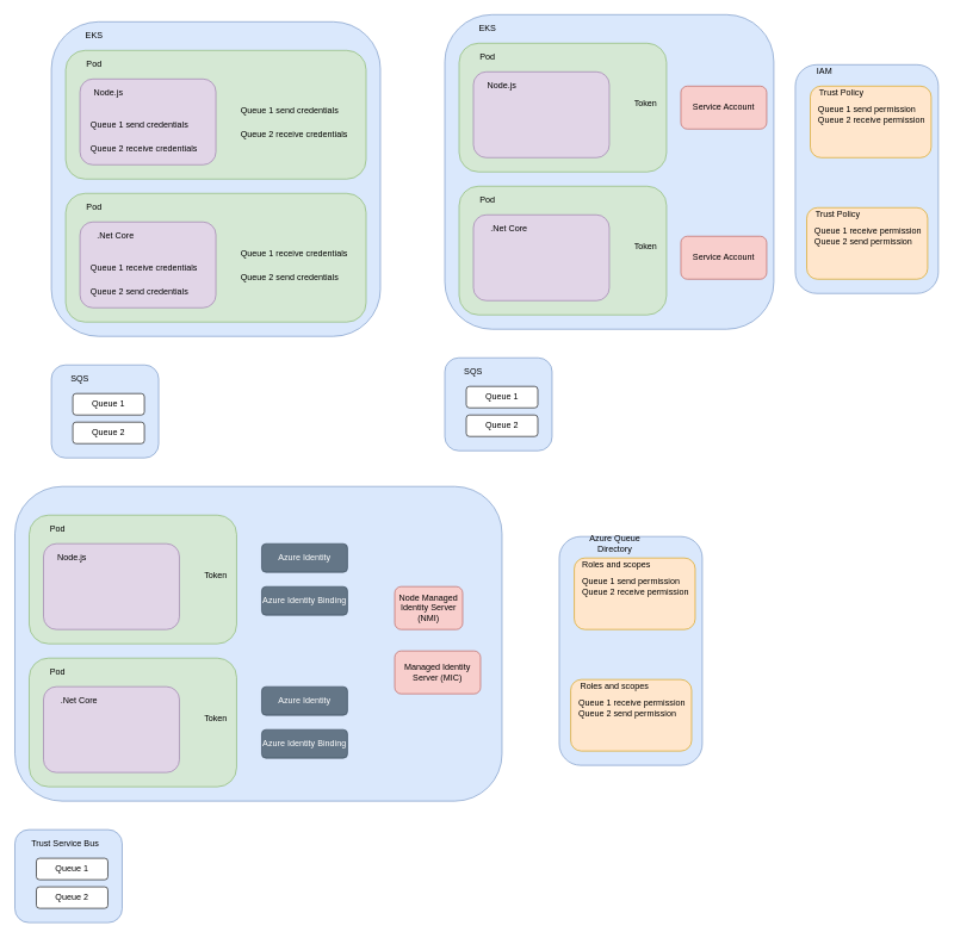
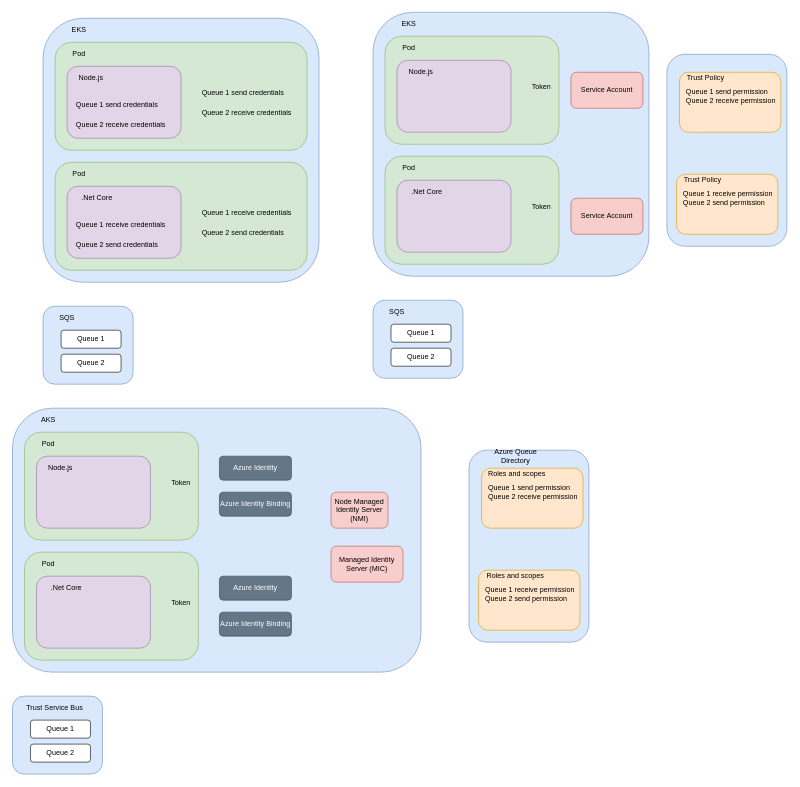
  <mxCell id="0" />
  <mxCell id="1" parent="0" />
  <mxCell id="2" value="" style="rounded=1;whiteSpace=wrap;html=1;fillColor=#dae8fc;strokeColor=#6c8ebf;" vertex="1" parent="1"><mxGeometry x="1111" y="90" width="200" height="320" as="geometry" /></mxCell>
  <mxCell id="3" value="" style="rounded=1;whiteSpace=wrap;html=1;fillColor=#dae8fc;strokeColor=#6c8ebf;" vertex="1" parent="1"><mxGeometry x="71" y="30" width="460" height="440" as="geometry" /></mxCell>
  <mxCell id="4" value="" style="rounded=1;whiteSpace=wrap;html=1;fillColor=#d5e8d4;strokeColor=#82b366;" vertex="1" parent="1"><mxGeometry x="91" y="70" width="420" height="180" as="geometry" /></mxCell>
  <mxCell id="5" value="" style="rounded=1;whiteSpace=wrap;html=1;fillColor=#dae8fc;strokeColor=#6c8ebf;" vertex="1" parent="1"><mxGeometry x="71" y="510" width="150" height="130" as="geometry" /></mxCell>
  <mxCell id="6" value="Pod" style="text;html=1;strokeColor=none;fillColor=none;align=center;verticalAlign=middle;whiteSpace=wrap;rounded=0;" vertex="1" parent="1"><mxGeometry x="111" y="80" width="40" height="20" as="geometry" /></mxCell>
  <mxCell id="7" value="" style="rounded=1;whiteSpace=wrap;html=1;fillColor=#e1d5e7;strokeColor=#9673a6;" vertex="1" parent="1"><mxGeometry x="111" y="110" width="190" height="120" as="geometry" /></mxCell>
  <mxCell id="8" value="&lt;h1&gt;&lt;span style=&quot;font-size: 12px ; font-weight: normal&quot;&gt;Queue 1 send credentials&lt;/span&gt;&lt;br&gt;&lt;/h1&gt;&lt;div&gt;&lt;font style=&quot;font-size: 12px&quot;&gt;Queue 2 receive credentials&lt;/font&gt;&lt;/div&gt;" style="text;html=1;strokeColor=none;fillColor=none;spacing=5;spacingTop=-20;whiteSpace=wrap;overflow=hidden;rounded=0;" vertex="1" parent="1"><mxGeometry x="331" y="130" width="160" height="80" as="geometry" /></mxCell>
  <mxCell id="9" value="&lt;h1&gt;&lt;font style=&quot;font-size: 12px&quot;&gt;&lt;span style=&quot;font-weight: normal&quot;&gt;Queue 1 send credentials&lt;/span&gt;&lt;br&gt;&lt;/font&gt;&lt;/h1&gt;&lt;div&gt;&lt;font style=&quot;font-size: 12px&quot;&gt;Queue 2 receive credentials&lt;/font&gt;&lt;/div&gt;" style="text;html=1;strokeColor=none;fillColor=none;spacing=5;spacingTop=-20;whiteSpace=wrap;overflow=hidden;rounded=0;" vertex="1" parent="1"><mxGeometry x="121" y="150" width="160" height="80" as="geometry" /></mxCell>
  <mxCell id="10" value="Node.js" style="text;html=1;strokeColor=none;fillColor=none;align=center;verticalAlign=middle;whiteSpace=wrap;rounded=0;" vertex="1" parent="1"><mxGeometry x="131" y="120" width="40" height="20" as="geometry" /></mxCell>
  <mxCell id="11" value="Queue 1" style="rounded=1;whiteSpace=wrap;html=1;" vertex="1" parent="1"><mxGeometry x="101" y="550" width="100" height="30" as="geometry" /></mxCell>
  <mxCell id="12" value="Queue 2" style="rounded=1;whiteSpace=wrap;html=1;" vertex="1" parent="1"><mxGeometry x="101" y="590" width="100" height="30" as="geometry" /></mxCell>
  <mxCell id="13" value="SQS" style="text;html=1;strokeColor=none;fillColor=none;align=center;verticalAlign=middle;whiteSpace=wrap;rounded=0;" vertex="1" parent="1"><mxGeometry x="91" y="520" width="40" height="20" as="geometry" /></mxCell>
  <mxCell id="14" value="" style="rounded=1;whiteSpace=wrap;html=1;fillColor=#d5e8d4;strokeColor=#82b366;" vertex="1" parent="1"><mxGeometry x="91" y="270" width="420" height="180" as="geometry" /></mxCell>
  <mxCell id="15" value="Pod" style="text;html=1;strokeColor=none;fillColor=none;align=center;verticalAlign=middle;whiteSpace=wrap;rounded=0;" vertex="1" parent="1"><mxGeometry x="111" y="280" width="40" height="20" as="geometry" /></mxCell>
  <mxCell id="16" value="" style="rounded=1;whiteSpace=wrap;html=1;fillColor=#e1d5e7;strokeColor=#9673a6;" vertex="1" parent="1"><mxGeometry x="111" y="310" width="190" height="120" as="geometry" /></mxCell>
  <mxCell id="17" value="&lt;h1&gt;&lt;span style=&quot;font-size: 12px ; font-weight: normal&quot;&gt;Queue 1 receive credentials&lt;/span&gt;&lt;br&gt;&lt;/h1&gt;&lt;div&gt;&lt;font style=&quot;font-size: 12px&quot;&gt;Queue 2 send credentials&lt;/font&gt;&lt;/div&gt;" style="text;html=1;strokeColor=none;fillColor=none;spacing=5;spacingTop=-20;whiteSpace=wrap;overflow=hidden;rounded=0;" vertex="1" parent="1"><mxGeometry x="331" y="330" width="160" height="80" as="geometry" /></mxCell>
  <mxCell id="18" value="&lt;h1&gt;&lt;font style=&quot;font-size: 12px&quot;&gt;&lt;span style=&quot;font-weight: normal&quot;&gt;Queue 1 receive credentials&lt;/span&gt;&lt;br&gt;&lt;/font&gt;&lt;/h1&gt;&lt;div&gt;&lt;font style=&quot;font-size: 12px&quot;&gt;Queue 2 send credentials&lt;/font&gt;&lt;/div&gt;" style="text;html=1;strokeColor=none;fillColor=none;spacing=5;spacingTop=-20;whiteSpace=wrap;overflow=hidden;rounded=0;" vertex="1" parent="1"><mxGeometry x="121" y="350" width="160" height="80" as="geometry" /></mxCell>
  <mxCell id="19" value=".Net Core" style="text;html=1;strokeColor=none;fillColor=none;align=center;verticalAlign=middle;whiteSpace=wrap;rounded=0;" vertex="1" parent="1"><mxGeometry x="131" y="320" width="60" height="20" as="geometry" /></mxCell>
  <mxCell id="20" value="EKS" style="text;html=1;strokeColor=none;fillColor=none;align=center;verticalAlign=middle;whiteSpace=wrap;rounded=0;" vertex="1" parent="1"><mxGeometry x="111" y="40" width="40" height="20" as="geometry" /></mxCell>
  <mxCell id="21" value="" style="rounded=1;whiteSpace=wrap;html=1;fillColor=#dae8fc;strokeColor=#6c8ebf;" vertex="1" parent="1"><mxGeometry x="621" y="20" width="460" height="440" as="geometry" /></mxCell>
  <mxCell id="22" value="" style="rounded=1;whiteSpace=wrap;html=1;fillColor=#d5e8d4;strokeColor=#82b366;" vertex="1" parent="1"><mxGeometry x="641" y="60" width="290" height="180" as="geometry" /></mxCell>
  <mxCell id="23" value="" style="rounded=1;whiteSpace=wrap;html=1;fillColor=#dae8fc;strokeColor=#6c8ebf;" vertex="1" parent="1"><mxGeometry x="621" y="500" width="150" height="130" as="geometry" /></mxCell>
  <mxCell id="24" value="Pod" style="text;html=1;strokeColor=none;fillColor=none;align=center;verticalAlign=middle;whiteSpace=wrap;rounded=0;" vertex="1" parent="1"><mxGeometry x="661" y="70" width="40" height="20" as="geometry" /></mxCell>
  <mxCell id="25" value="" style="rounded=1;whiteSpace=wrap;html=1;fillColor=#e1d5e7;strokeColor=#9673a6;" vertex="1" parent="1"><mxGeometry x="661" y="100" width="190" height="120" as="geometry" /></mxCell>
  <mxCell id="26" value="&lt;h1&gt;&lt;span style=&quot;font-size: 12px ; font-weight: 400&quot;&gt;Token&lt;/span&gt;&lt;/h1&gt;" style="text;html=1;strokeColor=none;fillColor=none;spacing=5;spacingTop=-20;whiteSpace=wrap;overflow=hidden;rounded=0;" vertex="1" parent="1"><mxGeometry x="881" y="120" width="160" height="80" as="geometry" /></mxCell>
  <mxCell id="27" value="Node.js" style="text;html=1;strokeColor=none;fillColor=none;align=center;verticalAlign=middle;whiteSpace=wrap;rounded=0;" vertex="1" parent="1"><mxGeometry x="681" y="110" width="40" height="20" as="geometry" /></mxCell>
  <mxCell id="28" value="Queue 1" style="rounded=1;whiteSpace=wrap;html=1;" vertex="1" parent="1"><mxGeometry x="651" y="540" width="100" height="30" as="geometry" /></mxCell>
  <mxCell id="29" value="Queue 2" style="rounded=1;whiteSpace=wrap;html=1;" vertex="1" parent="1"><mxGeometry x="651" y="580" width="100" height="30" as="geometry" /></mxCell>
  <mxCell id="30" value="SQS" style="text;html=1;strokeColor=none;fillColor=none;align=center;verticalAlign=middle;whiteSpace=wrap;rounded=0;" vertex="1" parent="1"><mxGeometry x="641" y="510" width="40" height="20" as="geometry" /></mxCell>
  <mxCell id="31" value="" style="rounded=1;whiteSpace=wrap;html=1;fillColor=#d5e8d4;strokeColor=#82b366;" vertex="1" parent="1"><mxGeometry x="641" y="260" width="290" height="180" as="geometry" /></mxCell>
  <mxCell id="32" value="Pod" style="text;html=1;strokeColor=none;fillColor=none;align=center;verticalAlign=middle;whiteSpace=wrap;rounded=0;" vertex="1" parent="1"><mxGeometry x="661" y="270" width="40" height="20" as="geometry" /></mxCell>
  <mxCell id="33" value="" style="rounded=1;whiteSpace=wrap;html=1;fillColor=#e1d5e7;strokeColor=#9673a6;" vertex="1" parent="1"><mxGeometry x="661" y="300" width="190" height="120" as="geometry" /></mxCell>
  <mxCell id="34" value="&lt;h1&gt;&lt;span style=&quot;font-size: 12px ; font-weight: 400&quot;&gt;Token&lt;/span&gt;&lt;/h1&gt;" style="text;html=1;strokeColor=none;fillColor=none;spacing=5;spacingTop=-20;whiteSpace=wrap;overflow=hidden;rounded=0;" vertex="1" parent="1"><mxGeometry x="881" y="320" width="160" height="80" as="geometry" /></mxCell>
  <mxCell id="35" value=".Net Core" style="text;html=1;strokeColor=none;fillColor=none;align=center;verticalAlign=middle;whiteSpace=wrap;rounded=0;" vertex="1" parent="1"><mxGeometry x="681" y="310" width="60" height="20" as="geometry" /></mxCell>
  <mxCell id="36" value="EKS" style="text;html=1;strokeColor=none;fillColor=none;align=center;verticalAlign=middle;whiteSpace=wrap;rounded=0;" vertex="1" parent="1"><mxGeometry x="661" y="30" width="40" height="20" as="geometry" /></mxCell>
  <mxCell id="37" value="Service Account" style="rounded=1;whiteSpace=wrap;html=1;fillColor=#f8cecc;strokeColor=#b85450;" vertex="1" parent="1"><mxGeometry x="951" y="120" width="120" height="60" as="geometry" /></mxCell>
  <mxCell id="38" value="Service Account" style="rounded=1;whiteSpace=wrap;html=1;fillColor=#f8cecc;strokeColor=#b85450;" vertex="1" parent="1"><mxGeometry x="951" y="330" width="120" height="60" as="geometry" /></mxCell>
  <mxCell id="39" value="" style="rounded=1;whiteSpace=wrap;html=1;fillColor=#ffe6cc;strokeColor=#d79b00;align=left;" vertex="1" parent="1"><mxGeometry x="1132" y="120" width="169" height="100" as="geometry" /></mxCell>
- <mxCell id="40" value="IAM" style="text;html=1;strokeColor=none;fillColor=none;align=center;verticalAlign=middle;whiteSpace=wrap;rounded=0;" vertex="1" parent="1"><mxGeometry x="1132" y="90" width="40" height="20" as="geometry" /></mxCell>
  <mxCell id="41" value="Trust Policy" style="text;html=1;strokeColor=none;fillColor=none;align=center;verticalAlign=middle;whiteSpace=wrap;rounded=0;" vertex="1" parent="1"><mxGeometry x="1141" y="120" width="69" height="20" as="geometry" /></mxCell>
  <mxCell id="42" value="Queue 1 send permission&lt;br&gt;Queue 2 receive permission" style="text;html=1;strokeColor=none;fillColor=none;align=left;verticalAlign=middle;whiteSpace=wrap;rounded=0;" vertex="1" parent="1"><mxGeometry x="1141" y="150" width="170" height="20" as="geometry" /></mxCell>
  <mxCell id="43" value="" style="rounded=1;whiteSpace=wrap;html=1;fillColor=#ffe6cc;strokeColor=#d79b00;align=left;" vertex="1" parent="1"><mxGeometry x="1127" y="290" width="169" height="100" as="geometry" /></mxCell>
  <mxCell id="44" value="Trust Policy" style="text;html=1;strokeColor=none;fillColor=none;align=center;verticalAlign=middle;whiteSpace=wrap;rounded=0;" vertex="1" parent="1"><mxGeometry x="1136" y="290" width="69" height="20" as="geometry" /></mxCell>
  <mxCell id="45" value="Queue 1 receive permission&lt;br&gt;Queue 2 send permission" style="text;html=1;strokeColor=none;fillColor=none;align=left;verticalAlign=middle;whiteSpace=wrap;rounded=0;" vertex="1" parent="1"><mxGeometry x="1136" y="320" width="170" height="20" as="geometry" /></mxCell>
  <mxCell id="46" value="" style="rounded=1;whiteSpace=wrap;html=1;fillColor=#dae8fc;strokeColor=#6c8ebf;" vertex="1" parent="1"><mxGeometry x="781" y="750" width="200" height="320" as="geometry" /></mxCell>
  <mxCell id="47" value="" style="rounded=1;whiteSpace=wrap;html=1;fillColor=#dae8fc;strokeColor=#6c8ebf;" vertex="1" parent="1"><mxGeometry x="20" y="680" width="681" height="440" as="geometry" /></mxCell>
  <mxCell id="48" value="" style="rounded=1;whiteSpace=wrap;html=1;fillColor=#d5e8d4;strokeColor=#82b366;" vertex="1" parent="1"><mxGeometry x="40" y="720" width="290" height="180" as="geometry" /></mxCell>
  <mxCell id="49" value="" style="rounded=1;whiteSpace=wrap;html=1;fillColor=#dae8fc;strokeColor=#6c8ebf;" vertex="1" parent="1"><mxGeometry x="20" y="1160" width="150" height="130" as="geometry" /></mxCell>
  <mxCell id="50" value="Pod" style="text;html=1;strokeColor=none;fillColor=none;align=center;verticalAlign=middle;whiteSpace=wrap;rounded=0;" vertex="1" parent="1"><mxGeometry x="60" y="730" width="40" height="20" as="geometry" /></mxCell>
  <mxCell id="51" value="" style="rounded=1;whiteSpace=wrap;html=1;fillColor=#e1d5e7;strokeColor=#9673a6;" vertex="1" parent="1"><mxGeometry x="60" y="760" width="190" height="120" as="geometry" /></mxCell>
  <mxCell id="52" value="&lt;h1&gt;&lt;span style=&quot;font-size: 12px ; font-weight: 400&quot;&gt;Token&lt;/span&gt;&lt;/h1&gt;" style="text;html=1;strokeColor=none;fillColor=none;spacing=5;spacingTop=-20;whiteSpace=wrap;overflow=hidden;rounded=0;" vertex="1" parent="1"><mxGeometry x="280" y="780" width="41" height="80" as="geometry" /></mxCell>
  <mxCell id="53" value="Node.js" style="text;html=1;strokeColor=none;fillColor=none;align=center;verticalAlign=middle;whiteSpace=wrap;rounded=0;" vertex="1" parent="1"><mxGeometry x="80" y="770" width="40" height="20" as="geometry" /></mxCell>
  <mxCell id="54" value="Queue 1" style="rounded=1;whiteSpace=wrap;html=1;" vertex="1" parent="1"><mxGeometry x="50" y="1200" width="100" height="30" as="geometry" /></mxCell>
  <mxCell id="55" value="Queue 2" style="rounded=1;whiteSpace=wrap;html=1;" vertex="1" parent="1"><mxGeometry x="50" y="1240" width="100" height="30" as="geometry" /></mxCell>
  <mxCell id="56" value="Trust Service Bus" style="text;html=1;strokeColor=none;fillColor=none;align=center;verticalAlign=middle;whiteSpace=wrap;rounded=0;" vertex="1" parent="1"><mxGeometry x="40" y="1170" width="101" height="20" as="geometry" /></mxCell>
  <mxCell id="57" value="" style="rounded=1;whiteSpace=wrap;html=1;fillColor=#d5e8d4;strokeColor=#82b366;" vertex="1" parent="1"><mxGeometry x="40" y="920" width="290" height="180" as="geometry" /></mxCell>
  <mxCell id="58" value="Pod" style="text;html=1;strokeColor=none;fillColor=none;align=center;verticalAlign=middle;whiteSpace=wrap;rounded=0;" vertex="1" parent="1"><mxGeometry x="60" y="930" width="40" height="20" as="geometry" /></mxCell>
  <mxCell id="59" value="" style="rounded=1;whiteSpace=wrap;html=1;fillColor=#e1d5e7;strokeColor=#9673a6;" vertex="1" parent="1"><mxGeometry x="60" y="960" width="190" height="120" as="geometry" /></mxCell>
  <mxCell id="60" value="&lt;h1&gt;&lt;span style=&quot;font-size: 12px ; font-weight: 400&quot;&gt;Token&lt;/span&gt;&lt;/h1&gt;" style="text;html=1;strokeColor=none;fillColor=none;spacing=5;spacingTop=-20;whiteSpace=wrap;overflow=hidden;rounded=0;" vertex="1" parent="1"><mxGeometry x="280" y="980" width="41" height="80" as="geometry" /></mxCell>
  <mxCell id="61" value=".Net Core" style="text;html=1;strokeColor=none;fillColor=none;align=center;verticalAlign=middle;whiteSpace=wrap;rounded=0;" vertex="1" parent="1"><mxGeometry x="80" y="970" width="60" height="20" as="geometry" /></mxCell>
+ <mxCell id="62" value="AKS" style="text;html=1;strokeColor=none;fillColor=none;align=center;verticalAlign=middle;whiteSpace=wrap;rounded=0;" vertex="1" parent="1"><mxGeometry x="60" y="690" width="40" height="20" as="geometry" /></mxCell>
  <mxCell id="63" value="" style="rounded=1;whiteSpace=wrap;html=1;fillColor=#ffe6cc;strokeColor=#d79b00;align=left;" vertex="1" parent="1"><mxGeometry x="802" y="780" width="169" height="100" as="geometry" /></mxCell>
  <mxCell id="64" value="Azure Queue Directory" style="text;html=1;strokeColor=none;fillColor=none;align=center;verticalAlign=middle;whiteSpace=wrap;rounded=0;" vertex="1" parent="1"><mxGeometry x="797" y="750" width="124" height="20" as="geometry" /></mxCell>
  <mxCell id="65" value="Roles and scopes" style="text;html=1;strokeColor=none;fillColor=none;align=center;verticalAlign=middle;whiteSpace=wrap;rounded=0;" vertex="1" parent="1"><mxGeometry x="811" y="780" width="100" height="20" as="geometry" /></mxCell>
  <mxCell id="66" value="Queue 1 send permission&lt;br&gt;Queue 2 receive permission" style="text;html=1;strokeColor=none;fillColor=none;align=left;verticalAlign=middle;whiteSpace=wrap;rounded=0;" vertex="1" parent="1"><mxGeometry x="811" y="810" width="170" height="20" as="geometry" /></mxCell>
  <mxCell id="67" value="" style="rounded=1;whiteSpace=wrap;html=1;fillColor=#ffe6cc;strokeColor=#d79b00;align=left;" vertex="1" parent="1"><mxGeometry x="797" y="950" width="169" height="100" as="geometry" /></mxCell>
  <mxCell id="68" value="Roles and scopes" style="text;html=1;strokeColor=none;fillColor=none;align=center;verticalAlign=middle;whiteSpace=wrap;rounded=0;" vertex="1" parent="1"><mxGeometry x="806" y="950" width="105" height="20" as="geometry" /></mxCell>
  <mxCell id="69" value="Queue 1 receive permission&lt;br&gt;Queue 2 send permission" style="text;html=1;strokeColor=none;fillColor=none;align=left;verticalAlign=middle;whiteSpace=wrap;rounded=0;" vertex="1" parent="1"><mxGeometry x="806" y="980" width="170" height="20" as="geometry" /></mxCell>
  <mxCell id="70" value="Node Managed Identity Server (NMI)" style="rounded=1;whiteSpace=wrap;html=1;align=center;fillColor=#f8cecc;strokeColor=#b85450;" vertex="1" parent="1"><mxGeometry x="551" y="820" width="95" height="60" as="geometry" /></mxCell>
  <mxCell id="71" value="Managed Identity Server (MIC)" style="rounded=1;whiteSpace=wrap;html=1;align=center;fillColor=#f8cecc;strokeColor=#b85450;" vertex="1" parent="1"><mxGeometry x="551" y="910" width="120" height="60" as="geometry" /></mxCell>
  <mxCell id="72" value="Azure Identity" style="rounded=1;whiteSpace=wrap;html=1;align=center;fillColor=#647687;strokeColor=#314354;fontColor=#ffffff;" vertex="1" parent="1"><mxGeometry x="365" y="960" width="120" height="40" as="geometry" /></mxCell>
  <mxCell id="73" value="Azure Identity Binding" style="rounded=1;whiteSpace=wrap;html=1;align=center;fillColor=#647687;strokeColor=#314354;fontColor=#ffffff;" vertex="1" parent="1"><mxGeometry x="365" y="1020" width="120" height="40" as="geometry" /></mxCell>
  <mxCell id="74" value="Azure Identity" style="rounded=1;whiteSpace=wrap;html=1;align=center;fillColor=#647687;strokeColor=#314354;fontColor=#ffffff;" vertex="1" parent="1"><mxGeometry x="365" y="760" width="120" height="40" as="geometry" /></mxCell>
  <mxCell id="75" value="Azure Identity Binding" style="rounded=1;whiteSpace=wrap;html=1;align=center;fillColor=#647687;strokeColor=#314354;fontColor=#ffffff;" vertex="1" parent="1"><mxGeometry x="365" y="820" width="120" height="40" as="geometry" /></mxCell>
